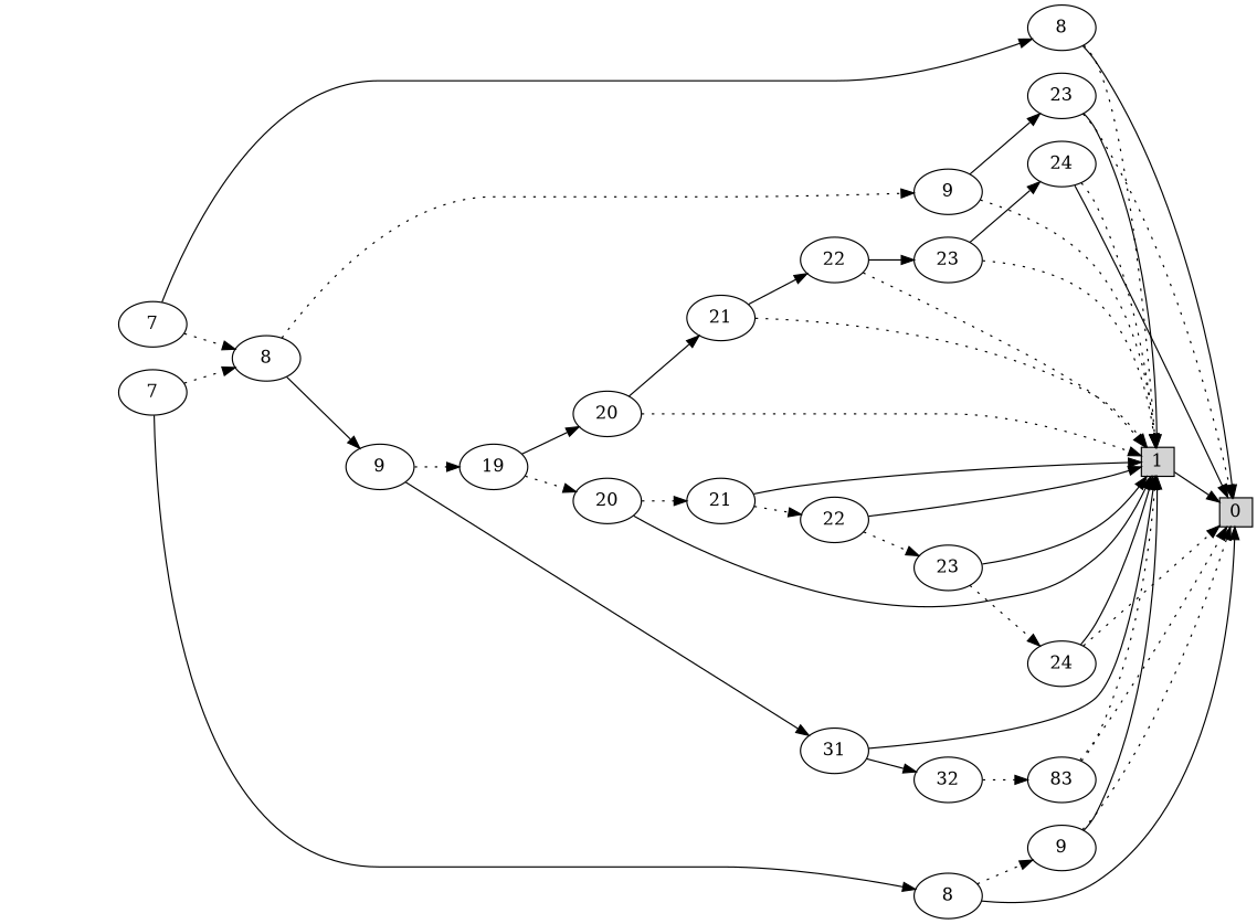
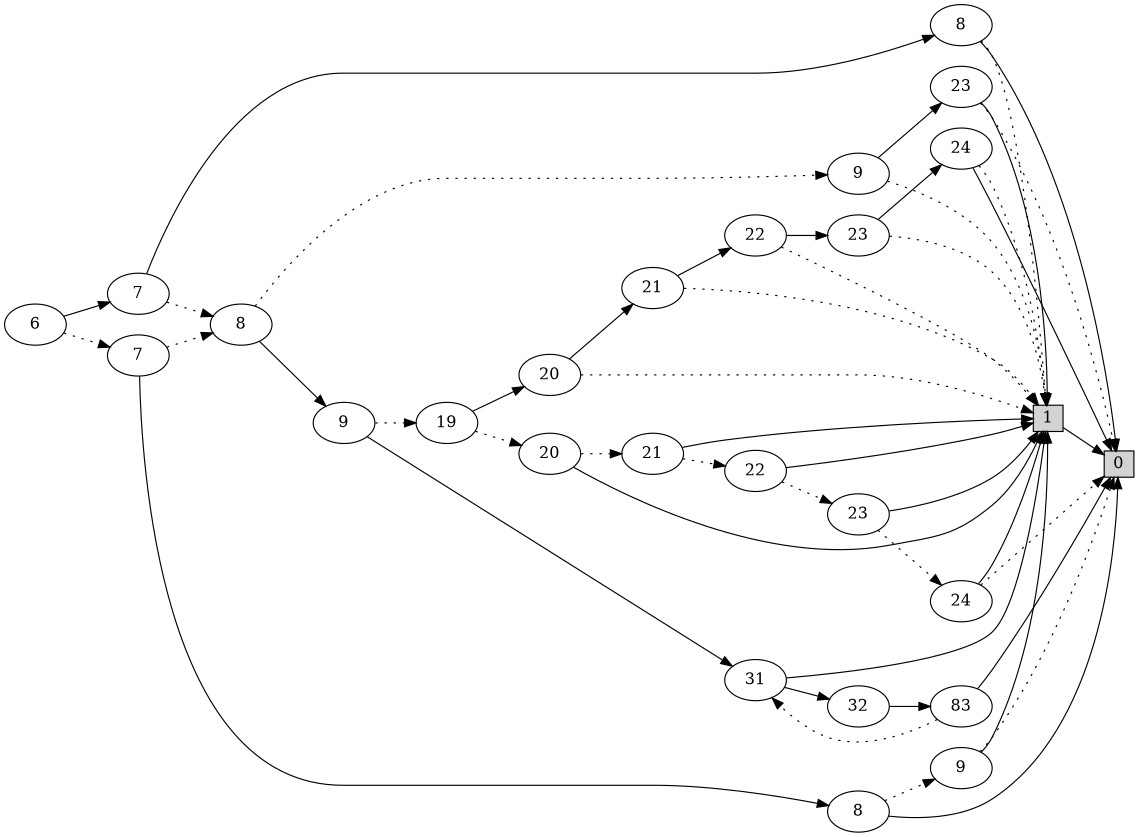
  digraph {
    rankdir=LR
    edge [style=filled]
    n1 [height=0.3 label=0 shape=box style=filled width=0.3]
    n2 [height=0.3 label=1 shape=box style=filled width=0.3]
+   n3 [label=6]
    n4 [label=7]
    n5 [label=7]
    n6 [label=8]
    n7 [label=8]
    n8 [label=8]
    n9 [label=9]
    n10 [label=9]
    n11 [label=9]
    n12 [label=23]
    n13 [label=19]
    n14 [label=31]
    n15 [label=20]
    n16 [label=20]
    n17 [label=32]
    n18 [label=21]
    n19 [label=21]
    n20 [label=83]
    n21 [label=22]
    n22 [label=22]
    n23 [label=23]
    n24 [label=24]
    n25 [label=23]
    n26 [label=24]
    n2 -> n1
+   n3 -> n4 [style=dotted]
+   n3 -> n5
    n4 -> n6 [style=dotted]
    n4 -> n7
    n5 -> n6 [style=dotted]
    n5 -> n8
    n6 -> n9 [style=dotted]
    n6 -> n10
    n7 -> n1
    n7 -> n11 [style=dotted]
    n8 -> n1
    n8 -> n2 [style=dotted]
    n9 -> n2 [style=dotted]
    n9 -> n12
    n10 -> n13 [style=dotted]
    n10 -> n14
    n11 -> n1 [style=dotted]
    n11 -> n2
    n12 -> n1 [style=dotted]
    n12 -> n2
    n13 -> n15 [style=dotted]
    n13 -> n16
    n14 -> n2
    n14 -> n17
    n15 -> n2
    n15 -> n18 [style=dotted]
    n16 -> n2 [style=dotted]
    n16 -> n19
-   n17 -> n20 [style=dotted]
+   n17 -> n20
    n18 -> n2
    n18 -> n21 [style=dotted]
    n19 -> n2 [style=dotted]
    n19 -> n22
-   n20 -> n1 [style=dotted]
-   n20 -> n2 [style=dotted]
+   n20 -> n1
+   n20 -> n14 [style=dotted]
    n21 -> n2
    n21 -> n23 [style=dotted]
    n22 -> n2 [style=dotted]
    n22 -> n25
    n23 -> n2
    n23 -> n24 [style=dotted]
    n24 -> n1 [style=dotted]
    n24 -> n2
    n25 -> n2 [style=dotted]
    n25 -> n26
    n26 -> n1
    n26 -> n2 [style=dotted]
  }
